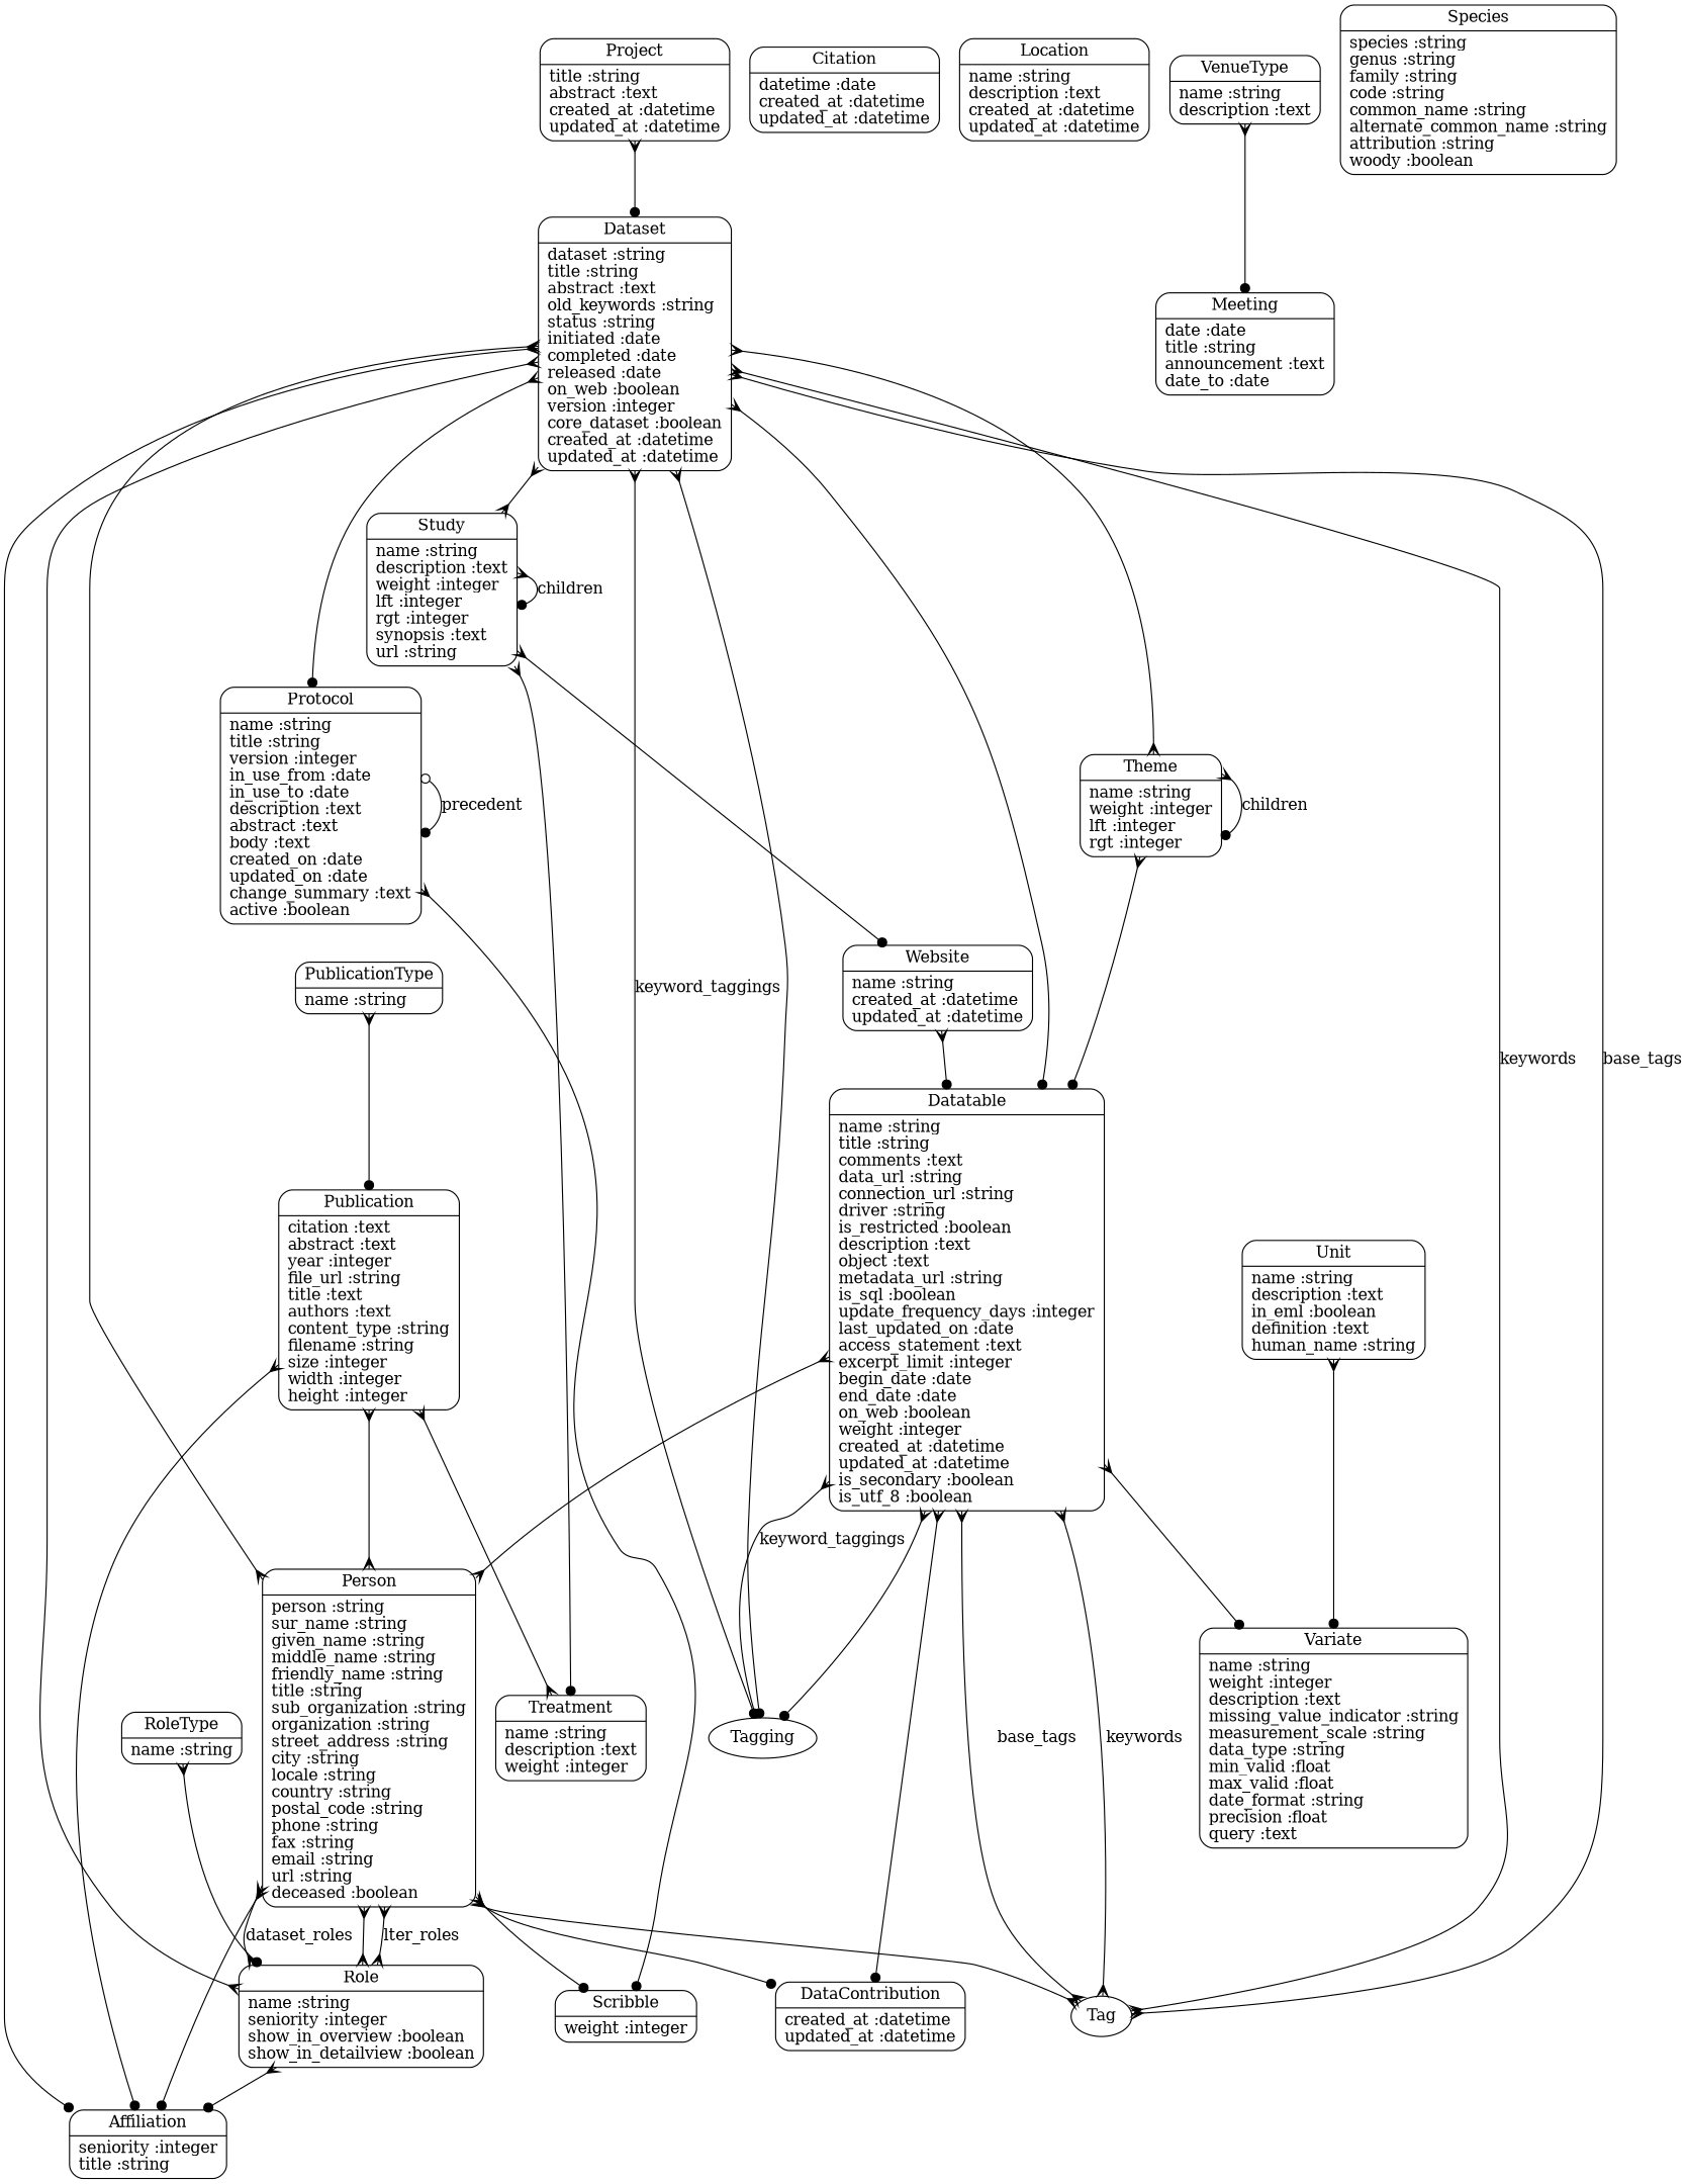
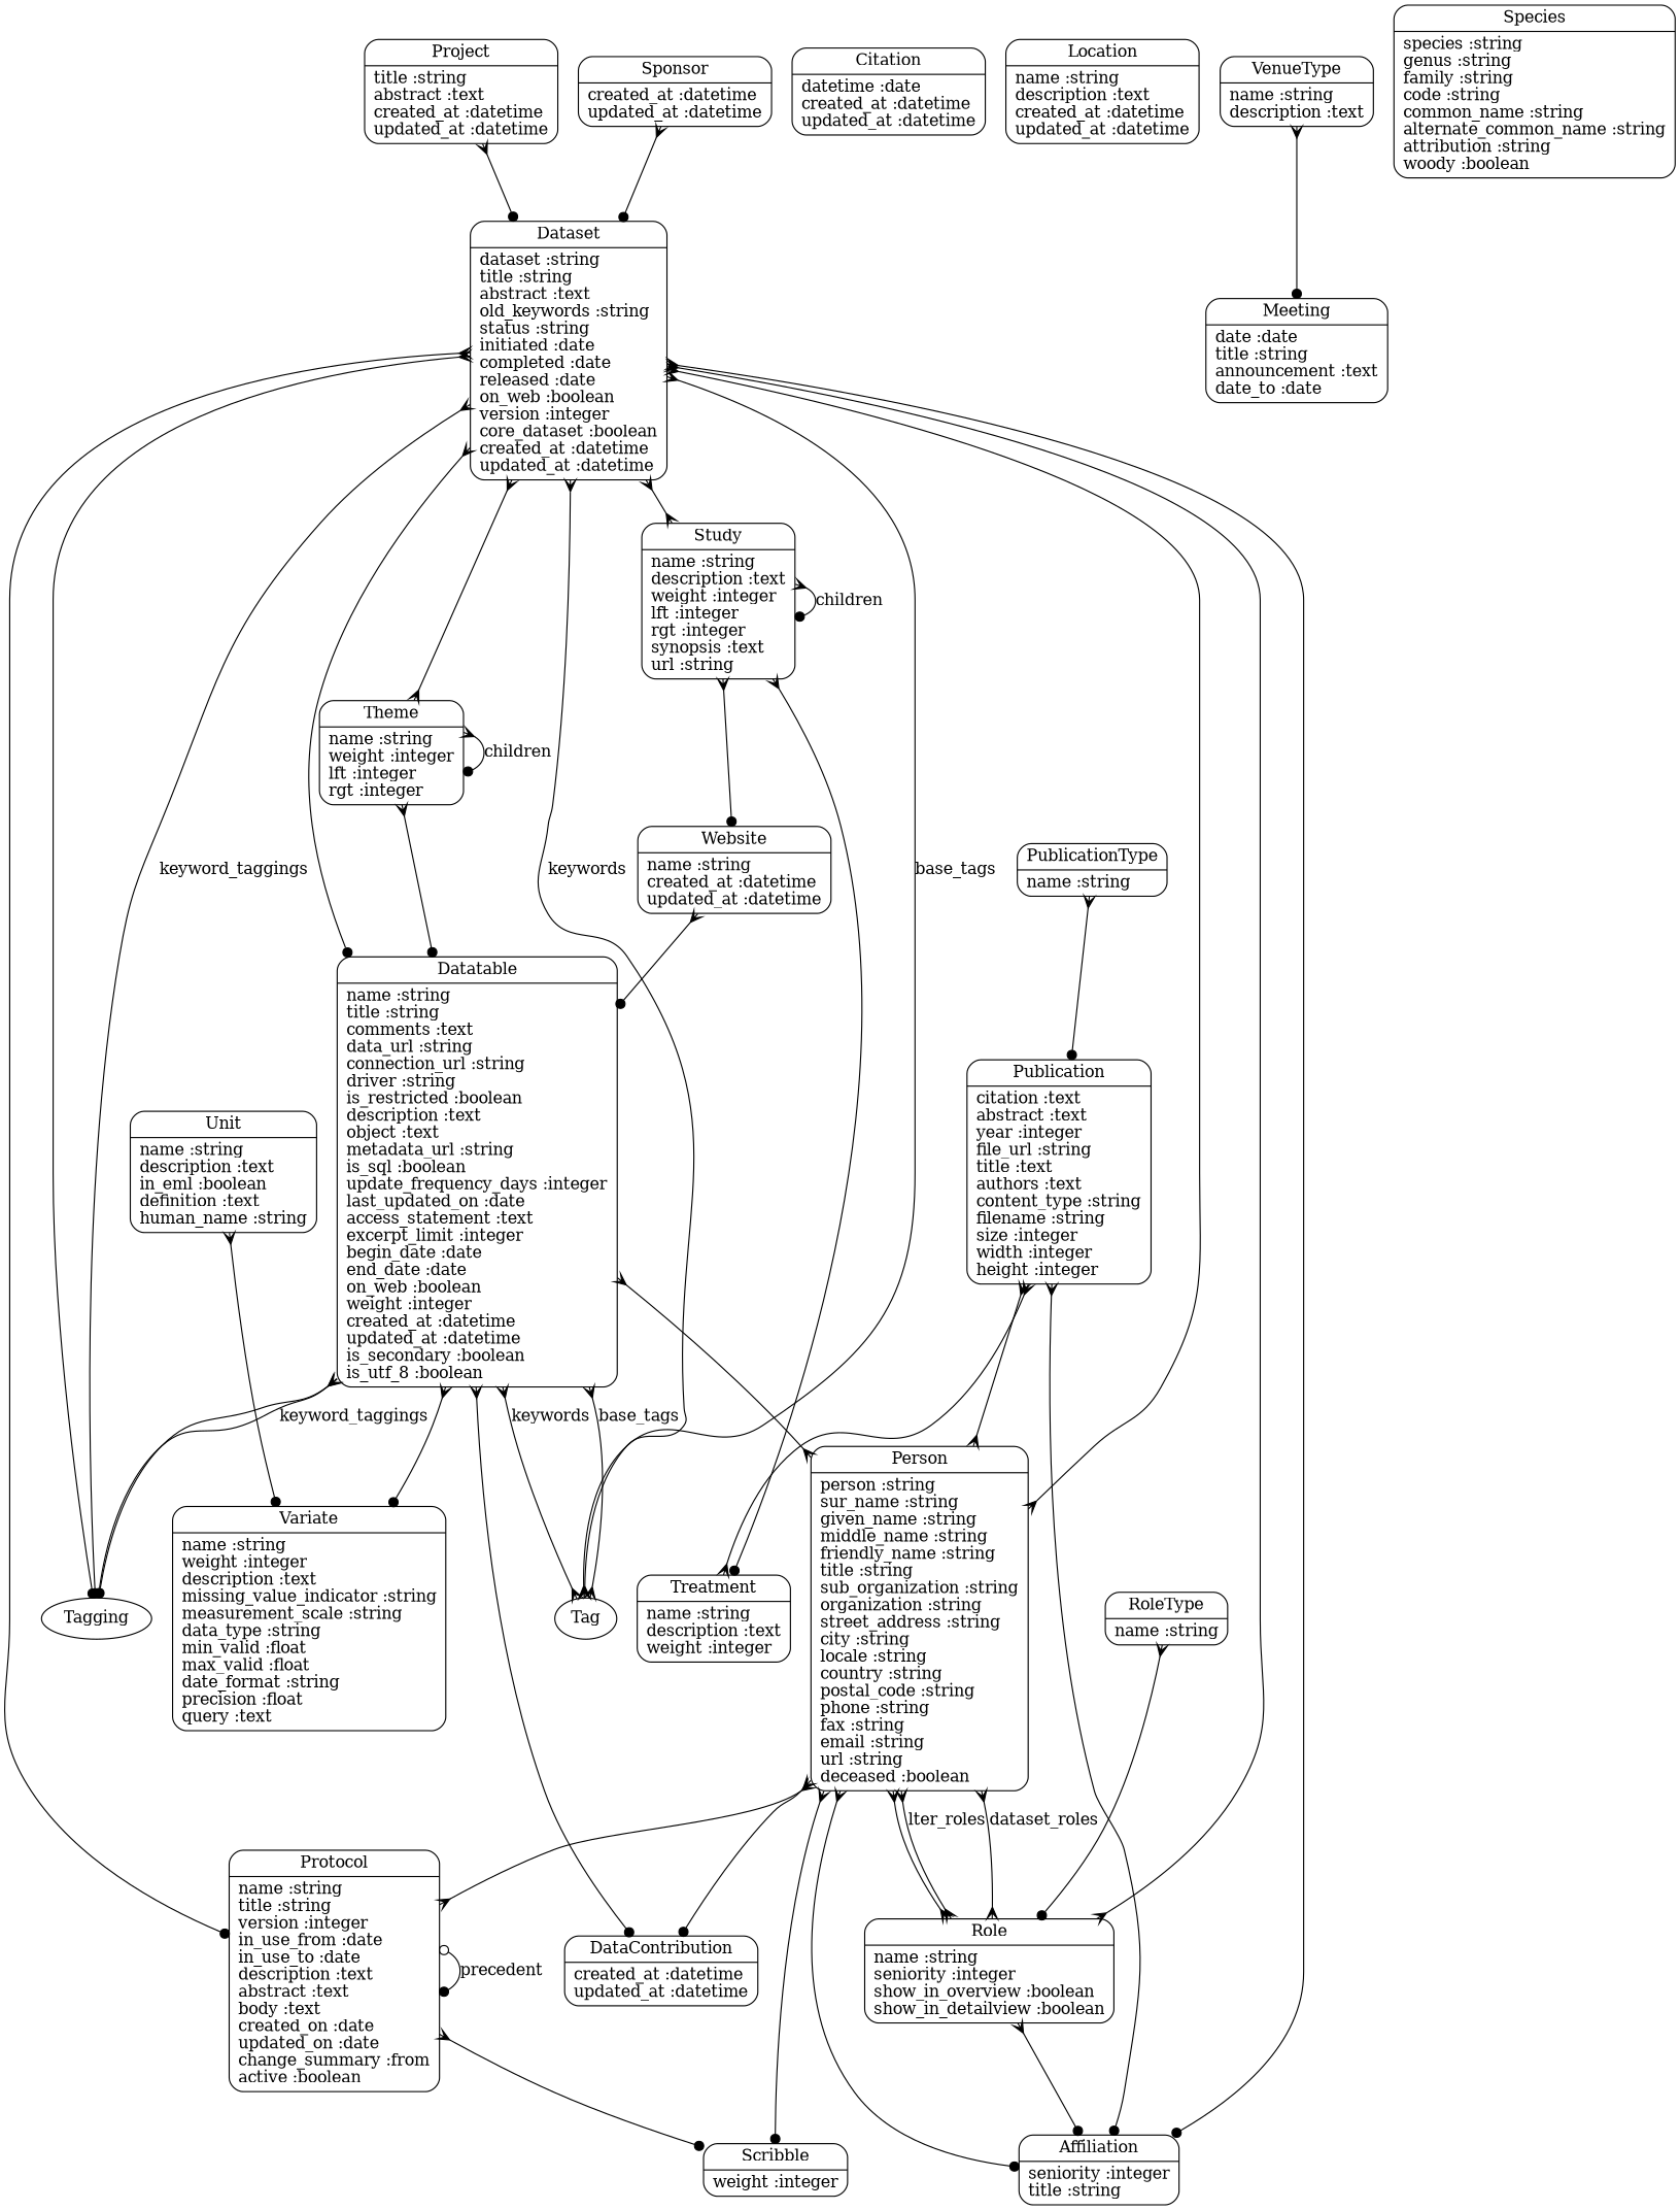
  digraph {
    splines=true
    node [shape=Mrecord]
    edge [arrowhead=dot arrowtail=crow dir=both]
    n1 [label="{Affiliation|seniority :integer\ltitle :string\l}"]
    n2 [label="{Citation|datetime :date\lcreated_at :datetime\lupdated_at :datetime\l}"]
    n3 [label="{Datatable|name :string\ltitle :string\lcomments :text\ldata_url :string\lconnection_url :string\ldriver :string\lis_restricted :boolean\ldescription :text\lobject :text\lmetadata_url :string\lis_sql :boolean\lupdate_frequency_days :integer\llast_updated_on :date\laccess_statement :text\lexcerpt_limit :integer\lbegin_date :date\lend_date :date\lon_web :boolean\lweight :integer\lcreated_at :datetime\lupdated_at :datetime\lis_secondary :boolean\lis_utf_8 :boolean\l}"]
    n4 [label="{DataContribution|created_at :datetime\lupdated_at :datetime\l}"]
    n5 [label="{Person|person :string\lsur_name :string\lgiven_name :string\lmiddle_name :string\lfriendly_name :string\ltitle :string\lsub_organization :string\lorganization :string\lstreet_address :string\lcity :string\llocale :string\lcountry :string\lpostal_code :string\lphone :string\lfax :string\lemail :string\lurl :string\ldeceased :boolean\l}"]
    Tagging [shape=""]
    Tag [shape=""]
    n8 [label="{Variate|name :string\lweight :integer\ldescription :text\lmissing_value_indicator :string\lmeasurement_scale :string\ldata_type :string\lmin_valid :float\lmax_valid :float\ldate_format :string\lprecision :float\lquery :text\l}"]
    n9 [label="{Dataset|dataset :string\ltitle :string\labstract :text\lold_keywords :string\lstatus :string\linitiated :date\lcompleted :date\lreleased :date\lon_web :boolean\lversion :integer\lcore_dataset :boolean\lcreated_at :datetime\lupdated_at :datetime\l}"]
-   n10 [label="{Protocol|name :string\ltitle :string\lversion :integer\lin_use_from :date\lin_use_to :date\ldescription :text\labstract :text\lbody :text\lcreated_on :date\lupdated_on :date\lchange_summary :text\lactive :boolean\l}"]
+   n10 [label="{Protocol|name :string\ltitle :string\lversion :integer\lin_use_from :date\lin_use_to :date\ldescription :text\labstract :text\lbody :text\lcreated_on :date\lupdated_on :date\lchange_summary :from\lactive :boolean\l}"]
    n11 [label="{Role|name :string\lseniority :integer\lshow_in_overview :boolean\lshow_in_detailview :boolean\l}"]
    n12 [label="{Study|name :string\ldescription :text\lweight :integer\llft :integer\lrgt :integer\lsynopsis :text\lurl :string\l}"]
    n13 [label="{Theme|name :string\lweight :integer\llft :integer\lrgt :integer\l}"]
    n14 [label="{Scribble|weight :integer\l}"]
    n15 [label="{Treatment|name :string\ldescription :text\lweight :integer\l}"]
    n16 [label="{Website|name :string\lcreated_at :datetime\lupdated_at :datetime\l}"]
    n17 [label="{Location|name :string\ldescription :text\lcreated_at :datetime\lupdated_at :datetime\l}"]
    n18 [label="{Meeting|date :date\ltitle :string\lannouncement :text\ldate_to :date\l}"]
    n19 [label="{Project|title :string\labstract :text\lcreated_at :datetime\lupdated_at :datetime\l}"]
    n20 [label="{Publication|citation :text\labstract :text\lyear :integer\lfile_url :string\ltitle :text\lauthors :text\lcontent_type :string\lfilename :string\lsize :integer\lwidth :integer\lheight :integer\l}"]
    n21 [label="{PublicationType|name :string\l}"]
    n22 [label="{RoleType|name :string\l}"]
    n23 [label="{Species|species :string\lgenus :string\lfamily :string\lcode :string\lcommon_name :string\lalternate_common_name :string\lattribution :string\lwoody :boolean\l}"]
+   n24 [label="{Sponsor|created_at :datetime\lupdated_at :datetime\l}"]
    n25 [label="{Unit|name :string\ldescription :text\lin_eml :boolean\ldefinition :text\lhuman_name :string\l}"]
    n26 [label="{VenueType|name :string\ldescription :text\l}"]
    n3 -> n4
    n3 -> n5 [arrowhead=crow]
    n3 -> Tagging
    n3 -> Tagging [label=keyword_taggings]
    n3 -> Tag [arrowhead=crow label=base_tags]
    n3 -> Tag [arrowhead=crow label=keywords]
    n3 -> n8
    n5 -> n1
    n5 -> n4
-   n5 -> Tag [arrowhead=crow]
+   n5 -> n10 [arrowhead=crow]
    n5 -> n11 [arrowhead=crow label=lter_roles]
    n5 -> n11 [arrowhead=crow label=dataset_roles]
    n5 -> n14
    n9 -> n1
    n9 -> n3
    n9 -> n5 [arrowhead=crow]
    n9 -> Tagging
    n9 -> Tagging [label=keyword_taggings]
    n9 -> Tag [arrowhead=crow label=base_tags]
    n9 -> Tag [arrowhead=crow label=keywords]
    n9 -> n10
    n9 -> n11 [arrowhead=crow]
    n9 -> n12 [arrowhead=crow]
    n9 -> n13 [arrowhead=crow]
    n10 -> n10 [arrowtail=odot label=precedent]
    n10 -> n14
    n11 -> n1
    n11 -> n5 [arrowhead=crow]
    n12 -> n12 [label=children]
    n12 -> n15
    n12 -> n16
    n13 -> n3
    n13 -> n13 [label=children]
    n16 -> n3
    n19 -> n9
    n20 -> n1
    n20 -> n5 [arrowhead=crow]
    n20 -> n15 [arrowhead=crow]
    n21 -> n20
    n22 -> n11
+   n24 -> n9
    n25 -> n8
    n26 -> n18
  }
